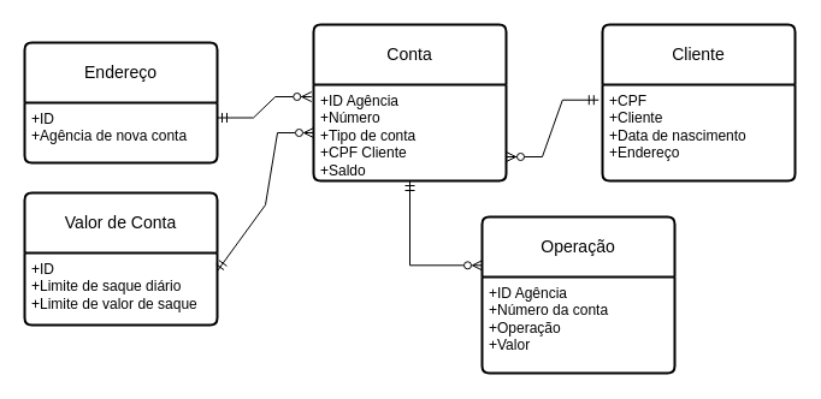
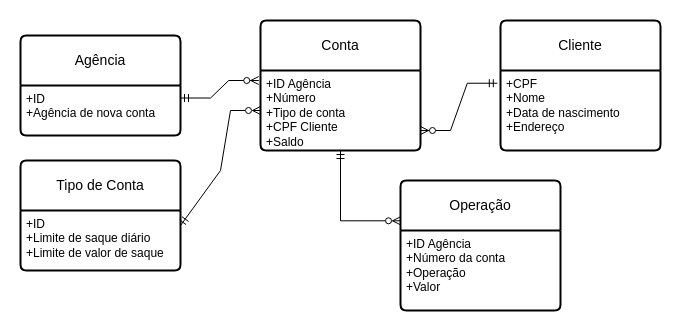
  <mxCell id="0" />
  <mxCell id="1" parent="0" />
- <mxCell id="2" value="Endereço" style="swimlane;childLayout=stackLayout;horizontal=1;startSize=50;horizontalStack=0;rounded=1;fontSize=14;fontStyle=0;strokeWidth=2;resizeParent=0;resizeLast=1;shadow=0;dashed=0;align=center;arcSize=4;whiteSpace=wrap;html=1;" vertex="1" parent="1"><mxGeometry x="20" y="35" width="160" height="100" as="geometry" /></mxCell>
+ <mxCell id="2" value="Agência" style="swimlane;childLayout=stackLayout;horizontal=1;startSize=50;horizontalStack=0;rounded=1;fontSize=14;fontStyle=0;strokeWidth=2;resizeParent=0;resizeLast=1;shadow=0;dashed=0;align=center;arcSize=4;whiteSpace=wrap;html=1;" vertex="1" parent="1"><mxGeometry x="20" y="35" width="160" height="100" as="geometry" /></mxCell>
  <mxCell id="3" value="+ID&lt;br&gt;+Agência de nova conta" style="align=left;strokeColor=none;fillColor=none;spacingLeft=4;fontSize=12;verticalAlign=top;resizable=0;rotatable=0;part=1;html=1;" vertex="1" parent="2"><mxGeometry y="50" width="160" height="50" as="geometry" /></mxCell>
  <mxCell id="4" value="Cliente" style="swimlane;childLayout=stackLayout;horizontal=1;startSize=50;horizontalStack=0;rounded=1;fontSize=14;fontStyle=0;strokeWidth=2;resizeParent=0;resizeLast=1;shadow=0;dashed=0;align=center;arcSize=4;whiteSpace=wrap;html=1;" vertex="1" parent="1"><mxGeometry x="500" y="20" width="160" height="130" as="geometry" /></mxCell>
- <mxCell id="5" value="+CPF&lt;br&gt;&lt;div&gt;+Cliente&lt;/div&gt;&lt;div&gt;+Data de nascimento&lt;br&gt;+Endereço&lt;/div&gt;" style="align=left;strokeColor=none;fillColor=none;spacingLeft=4;fontSize=12;verticalAlign=top;resizable=0;rotatable=0;part=1;html=1;" vertex="1" parent="4"><mxGeometry y="50" width="160" height="80" as="geometry" /></mxCell>
+ <mxCell id="5" value="+CPF&lt;br&gt;&lt;div&gt;+Nome&lt;/div&gt;&lt;div&gt;+Data de nascimento&lt;br&gt;+Endereço&lt;/div&gt;" style="align=left;strokeColor=none;fillColor=none;spacingLeft=4;fontSize=12;verticalAlign=top;resizable=0;rotatable=0;part=1;html=1;" vertex="1" parent="4"><mxGeometry y="50" width="160" height="80" as="geometry" /></mxCell>
  <mxCell id="6" value="Conta" style="swimlane;childLayout=stackLayout;horizontal=1;startSize=50;horizontalStack=0;rounded=1;fontSize=14;fontStyle=0;strokeWidth=2;resizeParent=0;resizeLast=1;shadow=0;dashed=0;align=center;arcSize=4;whiteSpace=wrap;html=1;" vertex="1" parent="1"><mxGeometry x="260" y="20" width="160" height="130" as="geometry" /></mxCell>
  <mxCell id="7" value="+ID Agência&lt;br&gt;&lt;div&gt;+Número&lt;/div&gt;&lt;div&gt;+Tipo de conta&lt;br&gt;+CPF Cliente&lt;br&gt;+Saldo&lt;/div&gt;" style="align=left;strokeColor=none;fillColor=none;spacingLeft=4;fontSize=12;verticalAlign=top;resizable=0;rotatable=0;part=1;html=1;" vertex="1" parent="6"><mxGeometry y="50" width="160" height="80" as="geometry" /></mxCell>
- <mxCell id="8" value="Valor de Conta" style="swimlane;childLayout=stackLayout;horizontal=1;startSize=50;horizontalStack=0;rounded=1;fontSize=14;fontStyle=0;strokeWidth=2;resizeParent=0;resizeLast=1;shadow=0;dashed=0;align=center;arcSize=4;whiteSpace=wrap;html=1;" vertex="1" parent="1"><mxGeometry x="20" y="160" width="160" height="110" as="geometry" /></mxCell>
+ <mxCell id="8" value="Tipo de Conta" style="swimlane;childLayout=stackLayout;horizontal=1;startSize=50;horizontalStack=0;rounded=1;fontSize=14;fontStyle=0;strokeWidth=2;resizeParent=0;resizeLast=1;shadow=0;dashed=0;align=center;arcSize=4;whiteSpace=wrap;html=1;" vertex="1" parent="1"><mxGeometry x="20" y="160" width="160" height="110" as="geometry" /></mxCell>
  <mxCell id="9" value="+ID&lt;br&gt;&lt;div&gt;+Limite de saque diário&lt;br&gt;&lt;/div&gt;&lt;div&gt;+Limite de valor de saque&lt;/div&gt;" style="align=left;strokeColor=none;fillColor=none;spacingLeft=4;fontSize=12;verticalAlign=top;resizable=0;rotatable=0;part=1;html=1;" vertex="1" parent="8"><mxGeometry y="50" width="160" height="60" as="geometry" /></mxCell>
  <mxCell id="10" value="" style="edgeStyle=entityRelationEdgeStyle;fontSize=12;html=1;endArrow=ERzeroToMany;startArrow=ERmandOne;rounded=0;entryX=-0.011;entryY=0.125;entryDx=0;entryDy=0;entryPerimeter=0;exitX=1;exitY=0.25;exitDx=0;exitDy=0;" edge="1" parent="1" source="3" target="7"><mxGeometry width="100" height="100" relative="1" as="geometry"><mxPoint x="450" y="280" as="sourcePoint" /><mxPoint x="550" y="180" as="targetPoint" /></mxGeometry></mxCell>
  <mxCell id="11" value="" style="edgeStyle=entityRelationEdgeStyle;fontSize=12;html=1;endArrow=ERzeroToMany;startArrow=ERmandOne;rounded=0;entryX=1;entryY=0.75;entryDx=0;entryDy=0;exitX=-0.02;exitY=0.159;exitDx=0;exitDy=0;exitPerimeter=0;" edge="1" parent="1" source="5" target="7"><mxGeometry width="100" height="100" relative="1" as="geometry"><mxPoint x="450" y="280" as="sourcePoint" /><mxPoint x="550" y="180" as="targetPoint" /></mxGeometry></mxCell>
  <mxCell id="12" value="" style="endArrow=ERzeroToMany;html=1;rounded=0;entryX=0;entryY=0.5;entryDx=0;entryDy=0;exitX=1;exitY=0.25;exitDx=0;exitDy=0;startArrow=ERmandOne;startFill=0;endFill=0;" edge="1" parent="1" source="9" target="7"><mxGeometry width="50" height="50" relative="1" as="geometry"><mxPoint x="470" y="250" as="sourcePoint" /><mxPoint x="520" y="200" as="targetPoint" /><Array as="points"><mxPoint x="220" y="170" /><mxPoint x="230" y="110" /></Array></mxGeometry></mxCell>
  <mxCell id="13" value="Operação" style="swimlane;childLayout=stackLayout;horizontal=1;startSize=50;horizontalStack=0;rounded=1;fontSize=14;fontStyle=0;strokeWidth=2;resizeParent=0;resizeLast=1;shadow=0;dashed=0;align=center;arcSize=4;whiteSpace=wrap;html=1;" vertex="1" parent="1"><mxGeometry x="400" y="180" width="160" height="130" as="geometry" /></mxCell>
  <mxCell id="14" value="+ID Agência&lt;br&gt;+Número da conta&lt;br&gt;+Operação&lt;br&gt;+Valor" style="align=left;strokeColor=none;fillColor=none;spacingLeft=4;fontSize=12;verticalAlign=top;resizable=0;rotatable=0;part=1;html=1;" vertex="1" parent="13"><mxGeometry y="50" width="160" height="80" as="geometry" /></mxCell>
  <mxCell id="15" style="edgeStyle=orthogonalEdgeStyle;rounded=0;orthogonalLoop=1;jettySize=auto;html=1;entryX=0;entryY=0.31;entryDx=0;entryDy=0;entryPerimeter=0;exitX=0.5;exitY=1;exitDx=0;exitDy=0;endArrow=ERzeroToMany;endFill=0;startArrow=ERmandOne;startFill=0;" edge="1" parent="1" source="7" target="13"><mxGeometry relative="1" as="geometry" /></mxCell>
